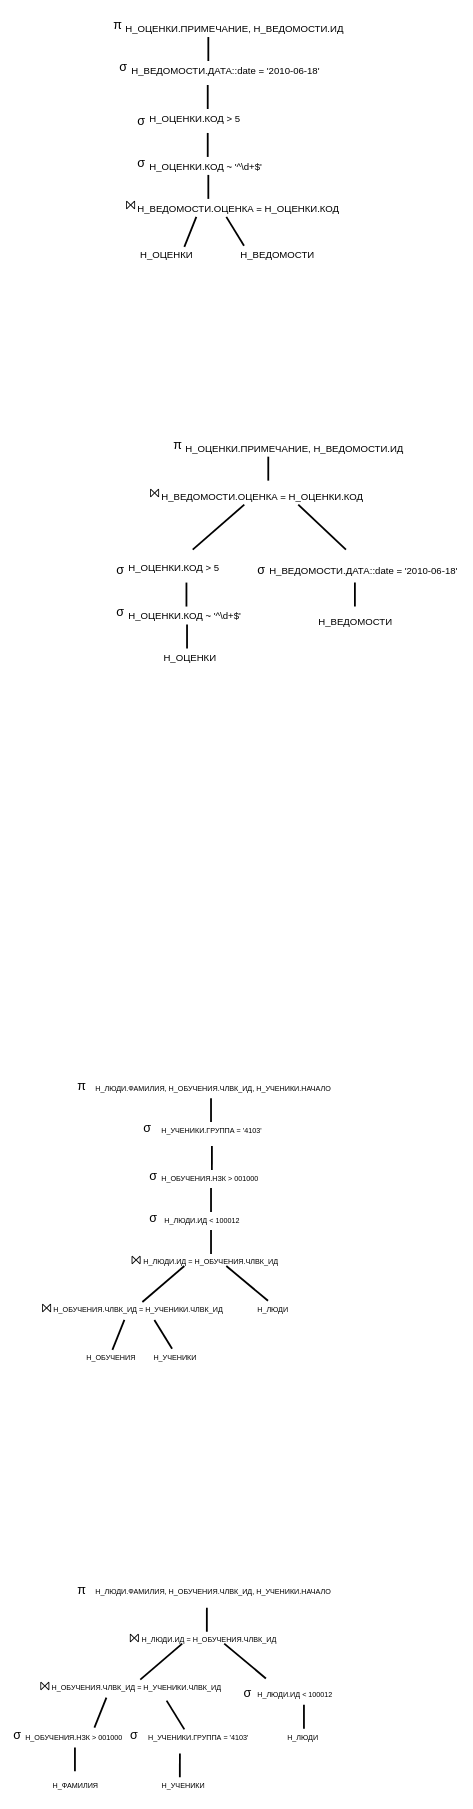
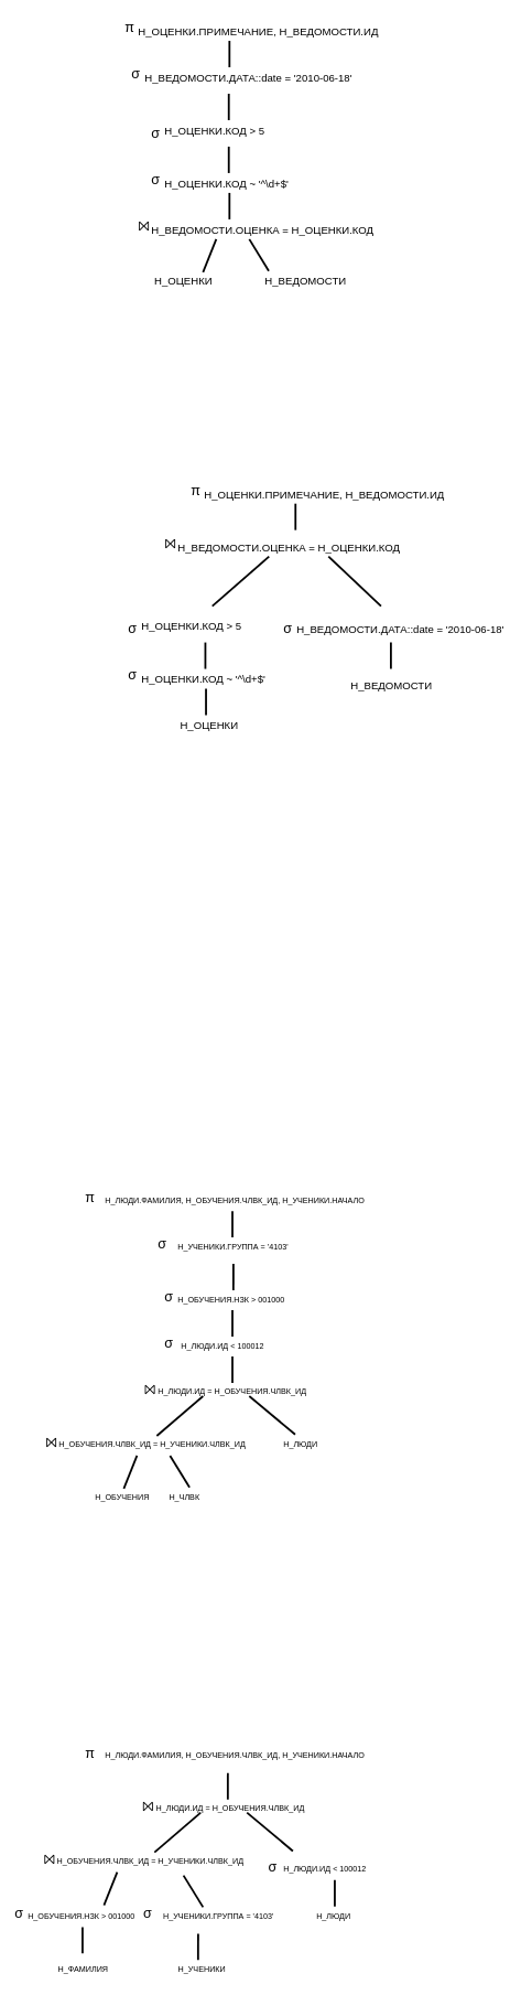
  <mxCell id="0" />
  <mxCell id="1" parent="0" />
  <mxCell id="2" value="" style="endArrow=none;html=1;rounded=0;strokeWidth=3;" parent="1" edge="1"><mxGeometry width="50" height="50" relative="1" as="geometry"><mxPoint x="307" y="410" as="sourcePoint" /><mxPoint x="327" y="360" as="targetPoint" /></mxGeometry></mxCell>
  <mxCell id="3" value="" style="endArrow=none;html=1;rounded=0;endSize=15;strokeWidth=3;" parent="1" edge="1"><mxGeometry width="50" height="50" relative="1" as="geometry"><mxPoint x="406.57" y="408" as="sourcePoint" /><mxPoint x="377" y="360" as="targetPoint" /></mxGeometry></mxCell>
  <mxCell id="4" value="&lt;font style=&quot;font-size: 16px;&quot;&gt;Н_ОЦЕНКИ&lt;/font&gt;" style="text;html=1;align=center;verticalAlign=middle;resizable=0;points=[];autosize=1;strokeColor=none;fillColor=none;" parent="1" vertex="1"><mxGeometry x="222" y="408" width="110" height="30" as="geometry" /></mxCell>
  <mxCell id="5" value="&lt;font style=&quot;font-size: 16px;&quot;&gt;Н_ВЕДОМОСТИ&lt;/font&gt;" style="text;html=1;align=center;verticalAlign=middle;resizable=0;points=[];autosize=1;strokeColor=none;fillColor=none;" parent="1" vertex="1"><mxGeometry x="387" y="408" width="150" height="30" as="geometry" /></mxCell>
  <mxCell id="6" value="⨝" style="text;whiteSpace=wrap;fontSize=21;" vertex="1" parent="1"><mxGeometry x="207" y="320" width="40" height="40" as="geometry" /></mxCell>
  <mxCell id="7" value="Н_ВЕДОМОСТИ.ОЦЕНКА = Н_ОЦЕНКИ.КОД" style="text;whiteSpace=wrap;fontSize=16;" vertex="1" parent="1"><mxGeometry x="227" y="330" width="360" height="40" as="geometry" /></mxCell>
  <mxCell id="8" value="Н_ОЦЕНКИ.КОД ~ '^\d+$'" style="text;whiteSpace=wrap;fontSize=16;" vertex="1" parent="1"><mxGeometry x="247" y="260" width="210" height="40" as="geometry" /></mxCell>
  <mxCell id="9" value="" style="endArrow=none;html=1;rounded=0;strokeWidth=3;" edge="1" parent="1"><mxGeometry width="50" height="50" relative="1" as="geometry"><mxPoint x="347" y="330" as="sourcePoint" /><mxPoint x="347" y="290" as="targetPoint" /></mxGeometry></mxCell>
  <mxCell id="10" value="" style="endArrow=none;html=1;rounded=0;strokeWidth=3;" edge="1" parent="1"><mxGeometry width="50" height="50" relative="1" as="geometry"><mxPoint x="346" y="260" as="sourcePoint" /><mxPoint x="346" y="220" as="targetPoint" /></mxGeometry></mxCell>
  <mxCell id="11" value="&lt;span style=&quot;font-size: 16px;&quot;&gt;Н_ОЦЕНКИ.КОД &amp;gt; 5&lt;/span&gt;" style="text;whiteSpace=wrap;html=1;" vertex="1" parent="1"><mxGeometry x="247" y="180" width="240" height="40" as="geometry" /></mxCell>
  <mxCell id="12" value="σ" style="text;whiteSpace=wrap;strokeWidth=3;fontSize=21;" vertex="1" parent="1"><mxGeometry x="197" y="90" width="40" height="40" as="geometry" /></mxCell>
  <mxCell id="13" value="σ" style="text;whiteSpace=wrap;strokeWidth=3;fontSize=21;" vertex="1" parent="1"><mxGeometry x="227" y="250" width="60" height="40" as="geometry" /></mxCell>
  <mxCell id="14" value="σ" style="text;whiteSpace=wrap;strokeWidth=3;fontSize=21;" vertex="1" parent="1"><mxGeometry x="227" y="180" width="40" height="40" as="geometry" /></mxCell>
  <mxCell id="15" value="" style="endArrow=none;html=1;rounded=0;strokeWidth=3;" edge="1" parent="1"><mxGeometry width="50" height="50" relative="1" as="geometry"><mxPoint x="346" y="180" as="sourcePoint" /><mxPoint x="346" y="140" as="targetPoint" /></mxGeometry></mxCell>
  <mxCell id="16" value="Н_ОЦЕНКИ.КОД ~ '^\d+$'" style="text;whiteSpace=wrap;fontSize=16;" vertex="1" parent="1"><mxGeometry x="211.5" y="1010" width="210" height="40" as="geometry" /></mxCell>
  <mxCell id="17" value="" style="endArrow=none;html=1;rounded=0;strokeWidth=3;" edge="1" parent="1"><mxGeometry width="50" height="50" relative="1" as="geometry"><mxPoint x="310.5" y="1010" as="sourcePoint" /><mxPoint x="310.5" y="970" as="targetPoint" /></mxGeometry></mxCell>
  <mxCell id="18" value="&lt;span style=&quot;font-size: 16px;&quot;&gt;Н_ОЦЕНКИ.КОД &amp;gt; 5&lt;/span&gt;" style="text;whiteSpace=wrap;html=1;" vertex="1" parent="1"><mxGeometry x="211.5" y="930" width="240" height="40" as="geometry" /></mxCell>
  <mxCell id="19" value="σ" style="text;whiteSpace=wrap;strokeWidth=3;fontSize=21;" vertex="1" parent="1"><mxGeometry x="191.5" y="1000" width="60" height="40" as="geometry" /></mxCell>
  <mxCell id="20" value="σ" style="text;whiteSpace=wrap;strokeWidth=3;fontSize=21;" vertex="1" parent="1"><mxGeometry x="191.5" y="930" width="40" height="40" as="geometry" /></mxCell>
  <mxCell id="21" value="&lt;font style=&quot;font-size: 16px;&quot;&gt;Н_ОЦЕНКИ&lt;/font&gt;" style="text;html=1;align=center;verticalAlign=middle;resizable=0;points=[];autosize=1;strokeColor=none;fillColor=none;" vertex="1" parent="1"><mxGeometry x="260.5" y="1080" width="110" height="30" as="geometry" /></mxCell>
  <mxCell id="22" value="" style="endArrow=none;html=1;rounded=0;strokeWidth=3;" edge="1" parent="1"><mxGeometry width="50" height="50" relative="1" as="geometry"><mxPoint x="311.5" y="1080" as="sourcePoint" /><mxPoint x="311.5" y="1040" as="targetPoint" /></mxGeometry></mxCell>
  <mxCell id="23" value="&lt;font style=&quot;font-size: 16px;&quot;&gt;Н_ВЕДОМОСТИ&lt;/font&gt;" style="text;html=1;align=center;verticalAlign=middle;resizable=0;points=[];autosize=1;strokeColor=none;fillColor=none;" vertex="1" parent="1"><mxGeometry x="517" y="1020" width="150" height="30" as="geometry" /></mxCell>
  <mxCell id="24" value="&lt;span style=&quot;font-size: 16px;&quot;&gt;Н_ВЕДОМОСТИ.ДАТА::date = '2010-06-18'&lt;/span&gt;" style="text;whiteSpace=wrap;html=1;" vertex="1" parent="1"><mxGeometry x="217" y="100" width="350" height="40" as="geometry" /></mxCell>
  <mxCell id="25" value="" style="endArrow=none;html=1;rounded=0;endSize=15;strokeWidth=3;" edge="1" parent="1"><mxGeometry width="50" height="50" relative="1" as="geometry"><mxPoint x="576.57" y="915" as="sourcePoint" /><mxPoint x="497" y="840" as="targetPoint" /></mxGeometry></mxCell>
  <mxCell id="26" value="" style="endArrow=none;html=1;rounded=0;strokeWidth=3;" edge="1" parent="1"><mxGeometry width="50" height="50" relative="1" as="geometry"><mxPoint x="321" y="915" as="sourcePoint" /><mxPoint x="407" y="840" as="targetPoint" /></mxGeometry></mxCell>
  <mxCell id="27" value="⨝" style="text;whiteSpace=wrap;fontSize=21;" vertex="1" parent="1"><mxGeometry x="247" y="800" width="40" height="40" as="geometry" /></mxCell>
  <mxCell id="28" value="Н_ВЕДОМОСТИ.ОЦЕНКА = Н_ОЦЕНКИ.КОД" style="text;whiteSpace=wrap;fontSize=16;" vertex="1" parent="1"><mxGeometry x="267" y="810" width="360" height="40" as="geometry" /></mxCell>
  <mxCell id="29" value="" style="endArrow=none;html=1;rounded=0;strokeWidth=3;" edge="1" parent="1"><mxGeometry width="50" height="50" relative="1" as="geometry"><mxPoint x="447" y="800" as="sourcePoint" /><mxPoint x="447" y="760" as="targetPoint" /></mxGeometry></mxCell>
  <mxCell id="30" value="" style="endArrow=none;html=1;rounded=0;strokeWidth=3;" edge="1" parent="1"><mxGeometry width="50" height="50" relative="1" as="geometry"><mxPoint x="347" y="100" as="sourcePoint" /><mxPoint x="347" y="60" as="targetPoint" /></mxGeometry></mxCell>
  <mxCell id="31" value="&lt;div style=&quot;text-align: center;&quot;&gt;&lt;span style=&quot;font-size: 16px; text-wrap-mode: nowrap;&quot;&gt;Н_ОЦЕНКИ.ПРИМЕЧАНИЕ, Н_ВЕДОМОСТИ.ИД&lt;/span&gt;&lt;/div&gt;" style="text;whiteSpace=wrap;html=1;" vertex="1" parent="1"><mxGeometry x="307" y="730" width="110" height="40" as="geometry" /></mxCell>
  <mxCell id="32" value="π" style="text;whiteSpace=wrap;fontSize=21;" vertex="1" parent="1"><mxGeometry x="287" y="720" width="40" height="40" as="geometry" /></mxCell>
  <mxCell id="33" value="&lt;div style=&quot;text-align: center;&quot;&gt;&lt;span style=&quot;font-size: 16px; text-wrap-mode: nowrap;&quot;&gt;Н_ОЦЕНКИ.ПРИМЕЧАНИЕ, Н_ВЕДОМОСТИ.ИД&lt;/span&gt;&lt;/div&gt;" style="text;whiteSpace=wrap;html=1;" vertex="1" parent="1"><mxGeometry x="207" y="30" width="110" height="40" as="geometry" /></mxCell>
  <mxCell id="34" value="π" style="text;whiteSpace=wrap;fontSize=21;" vertex="1" parent="1"><mxGeometry x="187" y="20" width="40" height="40" as="geometry" /></mxCell>
- <mxCell id="35" value="Н_ОБУЧЕНИЯ         Н_УЧЕНИКИ" style="text;whiteSpace=wrap;fontSize=12;" vertex="1" parent="1"><mxGeometry x="142" y="2250" width="420" height="41" as="geometry" /></mxCell>
+ <mxCell id="35" value="Н_ОБУЧЕНИЯ         Н_ЧЛВК" style="text;whiteSpace=wrap;fontSize=12;" vertex="1" parent="1"><mxGeometry x="142" y="2250" width="420" height="41" as="geometry" /></mxCell>
  <mxCell id="36" value="" style="endArrow=none;html=1;rounded=0;strokeWidth=3;" edge="1" parent="1"><mxGeometry width="50" height="50" relative="1" as="geometry"><mxPoint x="187" y="2250" as="sourcePoint" /><mxPoint x="207" y="2200" as="targetPoint" /></mxGeometry></mxCell>
  <mxCell id="37" value="" style="endArrow=none;html=1;rounded=0;endSize=15;strokeWidth=3;" edge="1" parent="1"><mxGeometry width="50" height="50" relative="1" as="geometry"><mxPoint x="286.57" y="2248" as="sourcePoint" /><mxPoint x="257" y="2200" as="targetPoint" /></mxGeometry></mxCell>
  <mxCell id="38" value="⨝" style="text;whiteSpace=wrap;fontSize=21;" vertex="1" parent="1"><mxGeometry x="67" y="2160" width="40" height="40" as="geometry" /></mxCell>
  <mxCell id="39" value="Н_ОБУЧЕНИЯ.ЧЛВК_ИД = Н_УЧЕНИКИ.ЧЛВК_ИД" style="text;whiteSpace=wrap;" vertex="1" parent="1"><mxGeometry x="87" y="2170" width="320" height="40" as="geometry" /></mxCell>
  <mxCell id="40" value="" style="endArrow=none;html=1;rounded=0;strokeWidth=3;" edge="1" parent="1"><mxGeometry width="50" height="50" relative="1" as="geometry"><mxPoint x="237" y="2170" as="sourcePoint" /><mxPoint x="307" y="2110" as="targetPoint" /></mxGeometry></mxCell>
  <mxCell id="41" value="⨝" style="text;whiteSpace=wrap;fontSize=21;" vertex="1" parent="1"><mxGeometry x="216" y="2080" width="40" height="40" as="geometry" /></mxCell>
  <mxCell id="42" value="Н_ЛЮДИ" style="text;whiteSpace=wrap;" vertex="1" parent="1"><mxGeometry x="427" y="2170" width="90" height="40" as="geometry" /></mxCell>
  <mxCell id="43" value="" style="endArrow=none;html=1;rounded=0;endSize=15;strokeWidth=3;" edge="1" parent="1"><mxGeometry width="50" height="50" relative="1" as="geometry"><mxPoint x="446.57" y="2168" as="sourcePoint" /><mxPoint x="377" y="2110" as="targetPoint" /></mxGeometry></mxCell>
  <mxCell id="44" value="Н_ЛЮДИ.ИД = Н_ОБУЧЕНИЯ.ЧЛВК_ИД" style="text;whiteSpace=wrap;" vertex="1" parent="1"><mxGeometry x="237" y="2090" width="260" height="40" as="geometry" /></mxCell>
  <mxCell id="45" value="Н_ЛЮДИ.ИД &lt; 100012" style="text;whiteSpace=wrap;" vertex="1" parent="1"><mxGeometry x="272" y="2020" width="160" height="40" as="geometry" /></mxCell>
  <mxCell id="46" value="σ" style="text;whiteSpace=wrap;strokeWidth=3;fontSize=21;" vertex="1" parent="1"><mxGeometry x="247" y="2010" width="60" height="40" as="geometry" /></mxCell>
  <mxCell id="47" value="σ" style="text;whiteSpace=wrap;strokeWidth=3;fontSize=21;" vertex="1" parent="1"><mxGeometry x="247" y="1940" width="60" height="40" as="geometry" /></mxCell>
  <mxCell id="48" value="Н_ОБУЧЕНИЯ.НЗК &gt; 001000" style="text;whiteSpace=wrap;" vertex="1" parent="1"><mxGeometry x="267" y="1950" width="240" height="40" as="geometry" /></mxCell>
  <mxCell id="49" value="Н_УЧЕНИКИ.ГРУППА = '4103'" style="text;whiteSpace=wrap;" vertex="1" parent="1"><mxGeometry x="267" y="1870" width="200" height="40" as="geometry" /></mxCell>
  <mxCell id="50" value="σ" style="text;whiteSpace=wrap;strokeWidth=3;fontSize=21;" vertex="1" parent="1"><mxGeometry x="237" y="1860" width="60" height="40" as="geometry" /></mxCell>
  <mxCell id="51" value="" style="endArrow=none;html=1;rounded=0;strokeWidth=3;exitX=0.358;exitY=0;exitDx=0;exitDy=0;exitPerimeter=0;" edge="1" parent="1" source="48"><mxGeometry width="50" height="50" relative="1" as="geometry"><mxPoint x="326" y="1950" as="sourcePoint" /><mxPoint x="353" y="1910" as="targetPoint" /></mxGeometry></mxCell>
  <mxCell id="52" value="" style="endArrow=none;html=1;rounded=0;strokeWidth=3;exitX=0.358;exitY=0;exitDx=0;exitDy=0;exitPerimeter=0;" edge="1" parent="1"><mxGeometry width="50" height="50" relative="1" as="geometry"><mxPoint x="351.5" y="2020" as="sourcePoint" /><mxPoint x="351.5" y="1980" as="targetPoint" /></mxGeometry></mxCell>
  <mxCell id="53" value="" style="endArrow=none;html=1;rounded=0;strokeWidth=3;exitX=0.358;exitY=0;exitDx=0;exitDy=0;exitPerimeter=0;" edge="1" parent="1"><mxGeometry width="50" height="50" relative="1" as="geometry"><mxPoint x="351.5" y="2090" as="sourcePoint" /><mxPoint x="351.5" y="2050" as="targetPoint" /></mxGeometry></mxCell>
  <mxCell id="54" value="" style="endArrow=none;html=1;rounded=0;strokeWidth=3;" edge="1" parent="1"><mxGeometry width="50" height="50" relative="1" as="geometry"><mxPoint x="157" y="2880" as="sourcePoint" /><mxPoint x="177" y="2830" as="targetPoint" /></mxGeometry></mxCell>
  <mxCell id="55" value="" style="endArrow=none;html=1;rounded=0;endSize=15;strokeWidth=3;" edge="1" parent="1"><mxGeometry width="50" height="50" relative="1" as="geometry"><mxPoint x="307" y="2883" as="sourcePoint" /><mxPoint x="277.43" y="2835" as="targetPoint" /></mxGeometry></mxCell>
  <mxCell id="56" value="⨝" style="text;whiteSpace=wrap;fontSize=21;" vertex="1" parent="1"><mxGeometry x="63.5" y="2790" width="40" height="40" as="geometry" /></mxCell>
  <mxCell id="57" value="Н_ОБУЧЕНИЯ.ЧЛВК_ИД = Н_УЧЕНИКИ.ЧЛВК_ИД" style="text;whiteSpace=wrap;" vertex="1" parent="1"><mxGeometry x="83.5" y="2800" width="320" height="40" as="geometry" /></mxCell>
  <mxCell id="58" value="" style="endArrow=none;html=1;rounded=0;strokeWidth=3;" edge="1" parent="1"><mxGeometry width="50" height="50" relative="1" as="geometry"><mxPoint x="233.5" y="2800" as="sourcePoint" /><mxPoint x="303.5" y="2740" as="targetPoint" /></mxGeometry></mxCell>
  <mxCell id="59" value="⨝" style="text;whiteSpace=wrap;fontSize=21;" vertex="1" parent="1"><mxGeometry x="212.5" y="2710" width="40" height="40" as="geometry" /></mxCell>
  <mxCell id="60" value="" style="endArrow=none;html=1;rounded=0;endSize=15;strokeWidth=3;" edge="1" parent="1"><mxGeometry width="50" height="50" relative="1" as="geometry"><mxPoint x="443.07" y="2798" as="sourcePoint" /><mxPoint x="373.5" y="2740" as="targetPoint" /></mxGeometry></mxCell>
  <mxCell id="61" value="Н_ЛЮДИ.ИД = Н_ОБУЧЕНИЯ.ЧЛВК_ИД" style="text;whiteSpace=wrap;" vertex="1" parent="1"><mxGeometry x="233.5" y="2720" width="260" height="40" as="geometry" /></mxCell>
  <mxCell id="62" value="σ" style="text;whiteSpace=wrap;strokeWidth=3;fontSize=21;" vertex="1" parent="1"><mxGeometry x="403.5" y="2802" width="60" height="40" as="geometry" /></mxCell>
  <mxCell id="63" value="" style="endArrow=none;html=1;rounded=0;strokeWidth=3;exitX=0.358;exitY=0;exitDx=0;exitDy=0;exitPerimeter=0;" edge="1" parent="1"><mxGeometry width="50" height="50" relative="1" as="geometry"><mxPoint x="299.5" y="2963" as="sourcePoint" /><mxPoint x="299.58" y="2923" as="targetPoint" /></mxGeometry></mxCell>
  <mxCell id="64" value="" style="endArrow=none;html=1;rounded=0;strokeWidth=3;exitX=0.358;exitY=0;exitDx=0;exitDy=0;exitPerimeter=0;" edge="1" parent="1"><mxGeometry width="50" height="50" relative="1" as="geometry"><mxPoint x="124.5" y="2953" as="sourcePoint" /><mxPoint x="124.5" y="2913" as="targetPoint" /></mxGeometry></mxCell>
  <mxCell id="65" value="σ" style="text;whiteSpace=wrap;strokeWidth=3;fontSize=21;" vertex="1" parent="1"><mxGeometry x="20" y="2873" width="60" height="40" as="geometry" /></mxCell>
  <mxCell id="66" value="Н_ОБУЧЕНИЯ.НЗК &gt; 001000" style="text;whiteSpace=wrap;" vertex="1" parent="1"><mxGeometry x="40" y="2883" width="240" height="40" as="geometry" /></mxCell>
  <mxCell id="67" value="Н_ЛЮДИ" style="text;whiteSpace=wrap;" vertex="1" parent="1"><mxGeometry x="477" y="2883" width="90" height="40" as="geometry" /></mxCell>
  <mxCell id="68" value="Н_ЛЮДИ.ИД &lt; 100012" style="text;whiteSpace=wrap;" vertex="1" parent="1"><mxGeometry x="427" y="2812" width="160" height="40" as="geometry" /></mxCell>
  <mxCell id="69" value="" style="endArrow=none;html=1;rounded=0;strokeWidth=3;exitX=0.358;exitY=0;exitDx=0;exitDy=0;exitPerimeter=0;" edge="1" parent="1"><mxGeometry width="50" height="50" relative="1" as="geometry"><mxPoint x="506.5" y="2882" as="sourcePoint" /><mxPoint x="506.5" y="2842" as="targetPoint" /></mxGeometry></mxCell>
  <mxCell id="70" value="Н_ФАМИЛИЯ" style="text;html=1;align=center;verticalAlign=middle;resizable=0;points=[];autosize=1;strokeColor=none;fillColor=none;" vertex="1" parent="1"><mxGeometry x="70" y="2963" width="110" height="30" as="geometry" /></mxCell>
  <mxCell id="71" value="&lt;span style=&quot;text-align: left; text-wrap-mode: wrap;&quot;&gt;Н_УЧЕНИКИ&lt;/span&gt;" style="text;html=1;align=center;verticalAlign=middle;resizable=0;points=[];autosize=1;strokeColor=none;fillColor=none;" vertex="1" parent="1"><mxGeometry x="255" y="2963" width="100" height="30" as="geometry" /></mxCell>
  <mxCell id="72" value="Н_УЧЕНИКИ.ГРУППА = '4103'" style="text;whiteSpace=wrap;" vertex="1" parent="1"><mxGeometry x="245" y="2883" width="200" height="40" as="geometry" /></mxCell>
  <mxCell id="73" value="σ" style="text;whiteSpace=wrap;strokeWidth=3;fontSize=21;" vertex="1" parent="1"><mxGeometry x="215" y="2873" width="60" height="40" as="geometry" /></mxCell>
  <mxCell id="74" value="" style="endArrow=none;html=1;rounded=0;strokeWidth=3;exitX=0.358;exitY=0;exitDx=0;exitDy=0;exitPerimeter=0;" edge="1" parent="1"><mxGeometry width="50" height="50" relative="1" as="geometry"><mxPoint x="351.5" y="1870" as="sourcePoint" /><mxPoint x="351.5" y="1830" as="targetPoint" /></mxGeometry></mxCell>
  <mxCell id="75" value="π" style="text;whiteSpace=wrap;fontSize=21;" vertex="1" parent="1"><mxGeometry x="127" y="1790" width="40" height="40" as="geometry" /></mxCell>
  <mxCell id="76" value="Н_ЛЮДИ.ФАМИЛИЯ, Н_ОБУЧЕНИЯ.ЧЛВК_ИД, Н_УЧЕНИКИ.НАЧАЛО" style="text;whiteSpace=wrap;" vertex="1" parent="1"><mxGeometry x="157" y="1800" width="430" height="40" as="geometry" /></mxCell>
  <mxCell id="77" value="π" style="text;whiteSpace=wrap;fontSize=21;" vertex="1" parent="1"><mxGeometry x="127" y="2630" width="40" height="40" as="geometry" /></mxCell>
  <mxCell id="78" value="Н_ЛЮДИ.ФАМИЛИЯ, Н_ОБУЧЕНИЯ.ЧЛВК_ИД, Н_УЧЕНИКИ.НАЧАЛО" style="text;whiteSpace=wrap;" vertex="1" parent="1"><mxGeometry x="157" y="2640" width="430" height="40" as="geometry" /></mxCell>
  <mxCell id="79" value="" style="endArrow=none;html=1;rounded=0;strokeWidth=3;exitX=0.358;exitY=0;exitDx=0;exitDy=0;exitPerimeter=0;" edge="1" parent="1"><mxGeometry width="50" height="50" relative="1" as="geometry"><mxPoint x="344.5" y="2720" as="sourcePoint" /><mxPoint x="344.58" y="2680" as="targetPoint" /></mxGeometry></mxCell>
  <mxCell id="80" value="Н_ВЕДОМОСТИ.ДАТА::date = '2010-06-18'" style="text;whiteSpace=wrap;fontSize=16;" vertex="1" parent="1"><mxGeometry x="447" y="935" width="320" height="40" as="geometry" /></mxCell>
  <mxCell id="81" value="σ" style="text;whiteSpace=wrap;strokeWidth=3;fontSize=21;" vertex="1" parent="1"><mxGeometry x="427" y="930" width="40" height="40" as="geometry" /></mxCell>
  <mxCell id="82" value="" style="endArrow=none;html=1;rounded=0;strokeWidth=3;" edge="1" parent="1"><mxGeometry width="50" height="50" relative="1" as="geometry"><mxPoint x="591.5" y="1010" as="sourcePoint" /><mxPoint x="591.5" y="970" as="targetPoint" /></mxGeometry></mxCell>
